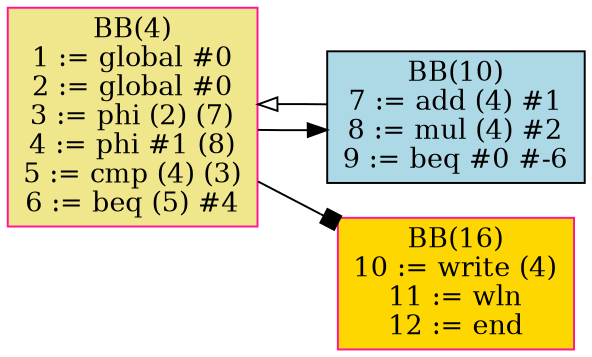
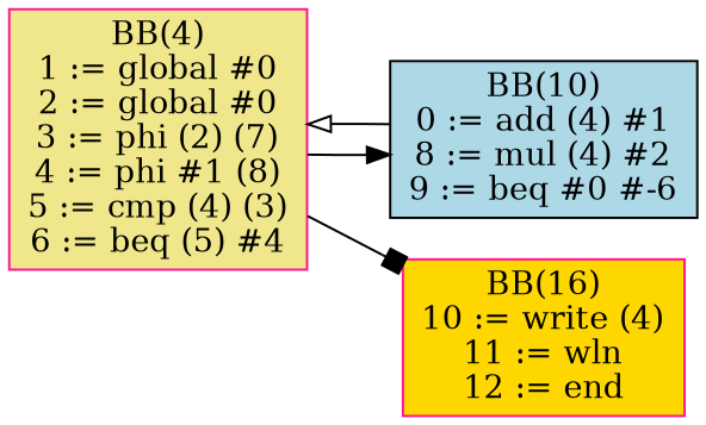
  digraph {
    rankdir=LR
    node [shape=box style=filled color=deeppink]
    n1 [label="BB(4)\n1 := global #0\n2 := global #0\n3 := phi (2) (7)\n4 := phi #1 (8)\n5 := cmp (4) (3)\n6 := beq (5) #4\n" fillcolor=khaki]
-   n2 [label="BB(10)\n7 := add (4) #1\n8 := mul (4) #2\n9 := beq #0 #-6\n" fillcolor=lightblue color=black]
+   n2 [label="BB(10)\n0 := add (4) #1\n8 := mul (4) #2\n9 := beq #0 #-6\n" fillcolor=lightblue color=black]
    n3 [label="BB(16)\n10 := write (4)\n11 := wln\n12 := end\n" fillcolor=gold]
    n1 -> n2 [arrowhead=normal]
    n1 -> n3 [arrowhead=box]
    n2 -> n1 [arrowhead=onormal]
  }
